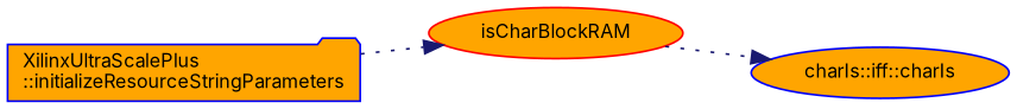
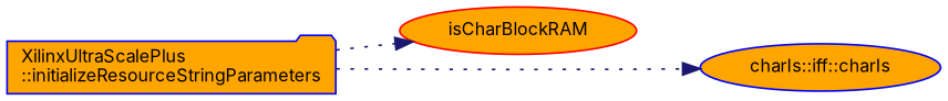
  digraph {
    fontname=Inter
    rankdir=LR
    node [color=blue fillcolor=orange fontname=Inter fontsize=10 shape=ellipse style=filled]
    edge [color=midnightblue fontname=Inter fontsize=10 labelfontname=Helvetica labelfontsize=10 style=dotted]
    n1 [fontcolor=black height=0.2 label="XilinxUltraScalePlus\l::initializeResourceStringParameters" shape=folder width=0.4]
    n2 [color=red height=0.2 label=isCharBlockRAM width=0.4]
    n3 [height=0.2 label="charIs::iff::charIs" width=0.4]
    n1 -> n2
-   n2 -> n3
+   n1 -> n3
  }
